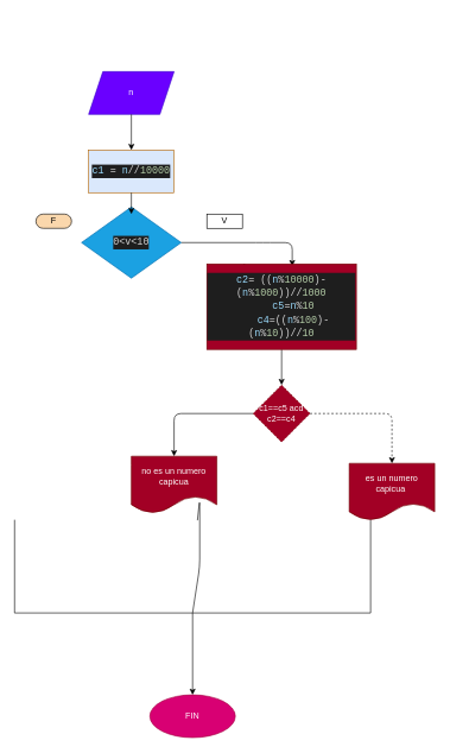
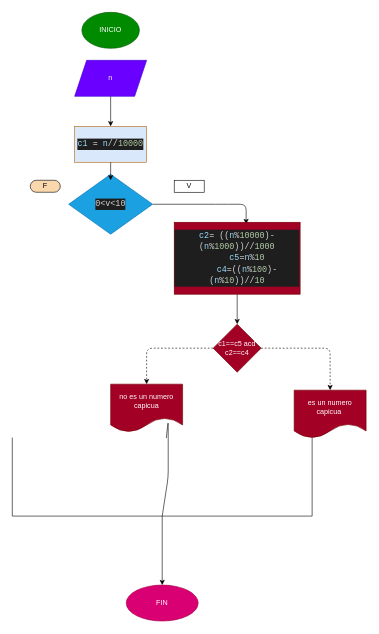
  <mxCell id="0" />
  <mxCell id="1" parent="0" />
+ <mxCell id="2" value="INICIO" style="ellipse;whiteSpace=wrap;html=1;fillColor=#008a00;fontColor=#ffffff;strokeColor=#005700;" vertex="1" parent="1"><mxGeometry x="136" y="20" width="96" height="60" as="geometry" /></mxCell>
  <mxCell id="3" value="n" style="shape=parallelogram;perimeter=parallelogramPerimeter;whiteSpace=wrap;html=1;fixedSize=1;fillColor=#6a00ff;fontColor=#ffffff;strokeColor=#3700CC;" vertex="1" parent="1"><mxGeometry x="124" y="100" width="120" height="60" as="geometry" /></mxCell>
  <mxCell id="4" value="" style="edgeStyle=none;html=1;exitX=1;exitY=0.5;exitDx=0;exitDy=0;entryX=0.571;entryY=0.026;entryDx=0;entryDy=0;entryPerimeter=0;" edge="1" parent="1" source="11" target="9"><mxGeometry relative="1" as="geometry"><mxPoint x="247" y="265" as="sourcePoint" /><mxPoint x="350" y="320" as="targetPoint" /><Array as="points"><mxPoint x="369" y="340" /><mxPoint x="410" y="340" /></Array></mxGeometry></mxCell>
  <mxCell id="5" value="" style="edgeStyle=none;html=1;" edge="1" parent="1" target="9"><mxGeometry relative="1" as="geometry"><mxPoint x="350" y="380" as="sourcePoint" /></mxGeometry></mxCell>
  <mxCell id="6" value="F" style="rounded=1;whiteSpace=wrap;html=1;arcSize=50;fillColor=#fad7ac;" vertex="1" parent="1"><mxGeometry x="50" y="300" width="50" height="20" as="geometry" /></mxCell>
  <mxCell id="7" value="V" style="rounded=1;whiteSpace=wrap;html=1;arcSize=0;" vertex="1" parent="1"><mxGeometry x="290" y="300" width="50" height="20" as="geometry" /></mxCell>
  <mxCell id="8" value="" style="edgeStyle=none;html=1;" edge="1" parent="1" source="9" target="17"><mxGeometry relative="1" as="geometry" /></mxCell>
  <mxCell id="9" value="&lt;div style=&quot;color: rgb(212 , 212 , 212) ; background-color: rgb(30 , 30 , 30) ; font-family: &amp;#34;consolas&amp;#34; , &amp;#34;courier new&amp;#34; , monospace ; font-size: 14px ; line-height: 19px&quot;&gt;&lt;div&gt;&lt;span style=&quot;color: #9cdcfe&quot;&gt;c2&lt;/span&gt;= ((&lt;span style=&quot;color: #9cdcfe&quot;&gt;n&lt;/span&gt;%&lt;span style=&quot;color: #b5cea8&quot;&gt;10000&lt;/span&gt;)-(&lt;span style=&quot;color: #9cdcfe&quot;&gt;n&lt;/span&gt;%&lt;span style=&quot;color: #b5cea8&quot;&gt;1000&lt;/span&gt;))//&lt;span style=&quot;color: #b5cea8&quot;&gt;1000&lt;/span&gt;&lt;/div&gt;&lt;div&gt;&amp;nbsp; &amp;nbsp; &lt;span style=&quot;color: #9cdcfe&quot;&gt;c5&lt;/span&gt;=&lt;span style=&quot;color: #9cdcfe&quot;&gt;n&lt;/span&gt;%&lt;span style=&quot;color: #b5cea8&quot;&gt;10&lt;/span&gt;&lt;/div&gt;&lt;div&gt;&amp;nbsp; &amp;nbsp; &lt;span style=&quot;color: #9cdcfe&quot;&gt;c4&lt;/span&gt;=((&lt;span style=&quot;color: #9cdcfe&quot;&gt;n&lt;/span&gt;%&lt;span style=&quot;color: #b5cea8&quot;&gt;100&lt;/span&gt;)-(&lt;span style=&quot;color: #9cdcfe&quot;&gt;n&lt;/span&gt;%&lt;span style=&quot;color: #b5cea8&quot;&gt;10&lt;/span&gt;))//&lt;span style=&quot;color: #b5cea8&quot;&gt;10&lt;/span&gt;&lt;/div&gt;&lt;/div&gt;" style="whiteSpace=wrap;html=1;fillColor=#a20025;strokeColor=#6F0000;fontColor=#ffffff;" vertex="1" parent="1"><mxGeometry x="290" y="370" width="210" height="120" as="geometry" /></mxCell>
  <mxCell id="10" style="edgeStyle=none;html=1;" edge="1" parent="1"><mxGeometry relative="1" as="geometry"><mxPoint x="119.706" y="260" as="targetPoint" /><mxPoint x="120" y="260" as="sourcePoint" /></mxGeometry></mxCell>
  <mxCell id="11" value="&lt;div style=&quot;color: rgb(212 , 212 , 212) ; background-color: rgb(30 , 30 , 30) ; font-family: &amp;#34;consolas&amp;#34; , &amp;#34;courier new&amp;#34; , monospace ; font-size: 14px ; line-height: 19px&quot;&gt;0&amp;lt;v&amp;lt;10&lt;/div&gt;" style="rhombus;whiteSpace=wrap;html=1;fillColor=#1ba1e2;fontColor=#ffffff;strokeColor=#006EAF;" vertex="1" parent="1"><mxGeometry x="114" y="290" width="140" height="100" as="geometry" /></mxCell>
  <mxCell id="12" value="&lt;div style=&quot;color: rgb(212 , 212 , 212) ; background-color: rgb(30 , 30 , 30) ; font-family: &amp;#34;consolas&amp;#34; , &amp;#34;courier new&amp;#34; , monospace ; font-size: 14px ; line-height: 19px&quot;&gt;&lt;span style=&quot;color: #9cdcfe&quot;&gt;c1&lt;/span&gt; = &lt;span style=&quot;color: #9cdcfe&quot;&gt;n&lt;/span&gt;//&lt;span style=&quot;color: #b5cea8&quot;&gt;10000&lt;/span&gt;&lt;/div&gt;" style="rounded=0;whiteSpace=wrap;html=1;fillColor=#dae8fc;strokeColor=#b46504;" vertex="1" parent="1"><mxGeometry x="124" y="210" width="120" height="60" as="geometry" /></mxCell>
  <mxCell id="13" value="" style="endArrow=classic;html=1;entryX=0.5;entryY=0;entryDx=0;entryDy=0;" edge="1" parent="1" target="12"><mxGeometry width="50" height="50" relative="1" as="geometry"><mxPoint x="184" y="160" as="sourcePoint" /><mxPoint x="230" y="110" as="targetPoint" /></mxGeometry></mxCell>
  <mxCell id="14" value="" style="endArrow=classic;html=1;entryX=0.5;entryY=0;entryDx=0;entryDy=0;exitX=0.5;exitY=1;exitDx=0;exitDy=0;" edge="1" parent="1" source="12"><mxGeometry width="50" height="50" relative="1" as="geometry"><mxPoint x="184" y="280" as="sourcePoint" /><mxPoint x="184" y="300" as="targetPoint" /></mxGeometry></mxCell>
  <mxCell id="15" value="" style="edgeStyle=none;html=1;dashed=1;" edge="1" parent="1" source="17" target="18"><mxGeometry relative="1" as="geometry"><Array as="points"><mxPoint x="550" y="580" /></Array></mxGeometry></mxCell>
- <mxCell id="16" value="" style="edgeStyle=none;html=1;" edge="1" parent="1" source="17" target="19"><mxGeometry relative="1" as="geometry"><Array as="points"><mxPoint x="244" y="580" /></Array></mxGeometry></mxCell>
- <mxCell id="17" value="c1==c5 acd c2==c4" style="rhombus;whiteSpace=wrap;html=1;fillColor=#a20025;strokeColor=#6F0000;fontColor=#ffffff;dashed=1;" vertex="1" parent="1"><mxGeometry x="355" y="540" width="80" height="80" as="geometry" /></mxCell>
+ <mxCell id="16" value="" style="edgeStyle=none;html=1;dashed=1;" edge="1" parent="1" source="17" target="19"><mxGeometry relative="1" as="geometry"><Array as="points"><mxPoint x="244" y="580" /></Array></mxGeometry></mxCell>
+ <mxCell id="17" value="c1==c5 acd c2==c4" style="rhombus;whiteSpace=wrap;html=1;fillColor=#a20025;strokeColor=#6F0000;fontColor=#ffffff;" vertex="1" parent="1"><mxGeometry x="355" y="540" width="80" height="80" as="geometry" /></mxCell>
  <mxCell id="18" value="es un numero capicua&amp;nbsp;" style="shape=document;whiteSpace=wrap;html=1;boundedLbl=1;fillColor=#a20025;strokeColor=#6F0000;fontColor=#ffffff;" vertex="1" parent="1"><mxGeometry x="490" y="650" width="120" height="80" as="geometry" /></mxCell>
  <mxCell id="19" value="no es un numero capicua" style="shape=document;whiteSpace=wrap;html=1;boundedLbl=1;fillColor=#a20025;strokeColor=#6F0000;fontColor=#ffffff;" vertex="1" parent="1"><mxGeometry x="184" y="640" width="120" height="80" as="geometry" /></mxCell>
  <mxCell id="20" value="" style="edgeStyle=none;html=1;" edge="1" parent="1" source="21" target="25"><mxGeometry relative="1" as="geometry" /></mxCell>
  <mxCell id="21" value="" style="shape=partialRectangle;whiteSpace=wrap;html=1;bottom=1;right=1;left=1;top=0;fillColor=none;routingCenterX=-0.5;" vertex="1" parent="1"><mxGeometry x="20" y="730" width="500" height="130" as="geometry" /></mxCell>
  <mxCell id="22" value="" style="endArrow=none;html=1;" edge="1" parent="1" target="21"><mxGeometry width="50" height="50" relative="1" as="geometry"><mxPoint x="160" y="860" as="sourcePoint" /><mxPoint x="210" y="810" as="targetPoint" /></mxGeometry></mxCell>
  <mxCell id="23" value="" style="endArrow=none;html=1;" edge="1" parent="1" target="21"><mxGeometry width="50" height="50" relative="1" as="geometry"><mxPoint x="160" y="860" as="sourcePoint" /><mxPoint x="210" y="810" as="targetPoint" /></mxGeometry></mxCell>
  <mxCell id="24" value="" style="endArrow=none;html=1;exitX=0.5;exitY=1;exitDx=0;exitDy=0;" edge="1" parent="1" source="21" target="21"><mxGeometry width="50" height="50" relative="1" as="geometry"><mxPoint x="160" y="860" as="sourcePoint" /><mxPoint x="210" y="810" as="targetPoint" /><Array as="points"><mxPoint x="280" y="795" /><mxPoint x="280" y="700" /></Array></mxGeometry></mxCell>
  <mxCell id="25" value="FIN" style="ellipse;whiteSpace=wrap;html=1;fillColor=#d80073;fontColor=#ffffff;strokeColor=#A50040;" vertex="1" parent="1"><mxGeometry x="210" y="975" width="120" height="60" as="geometry" /></mxCell>
